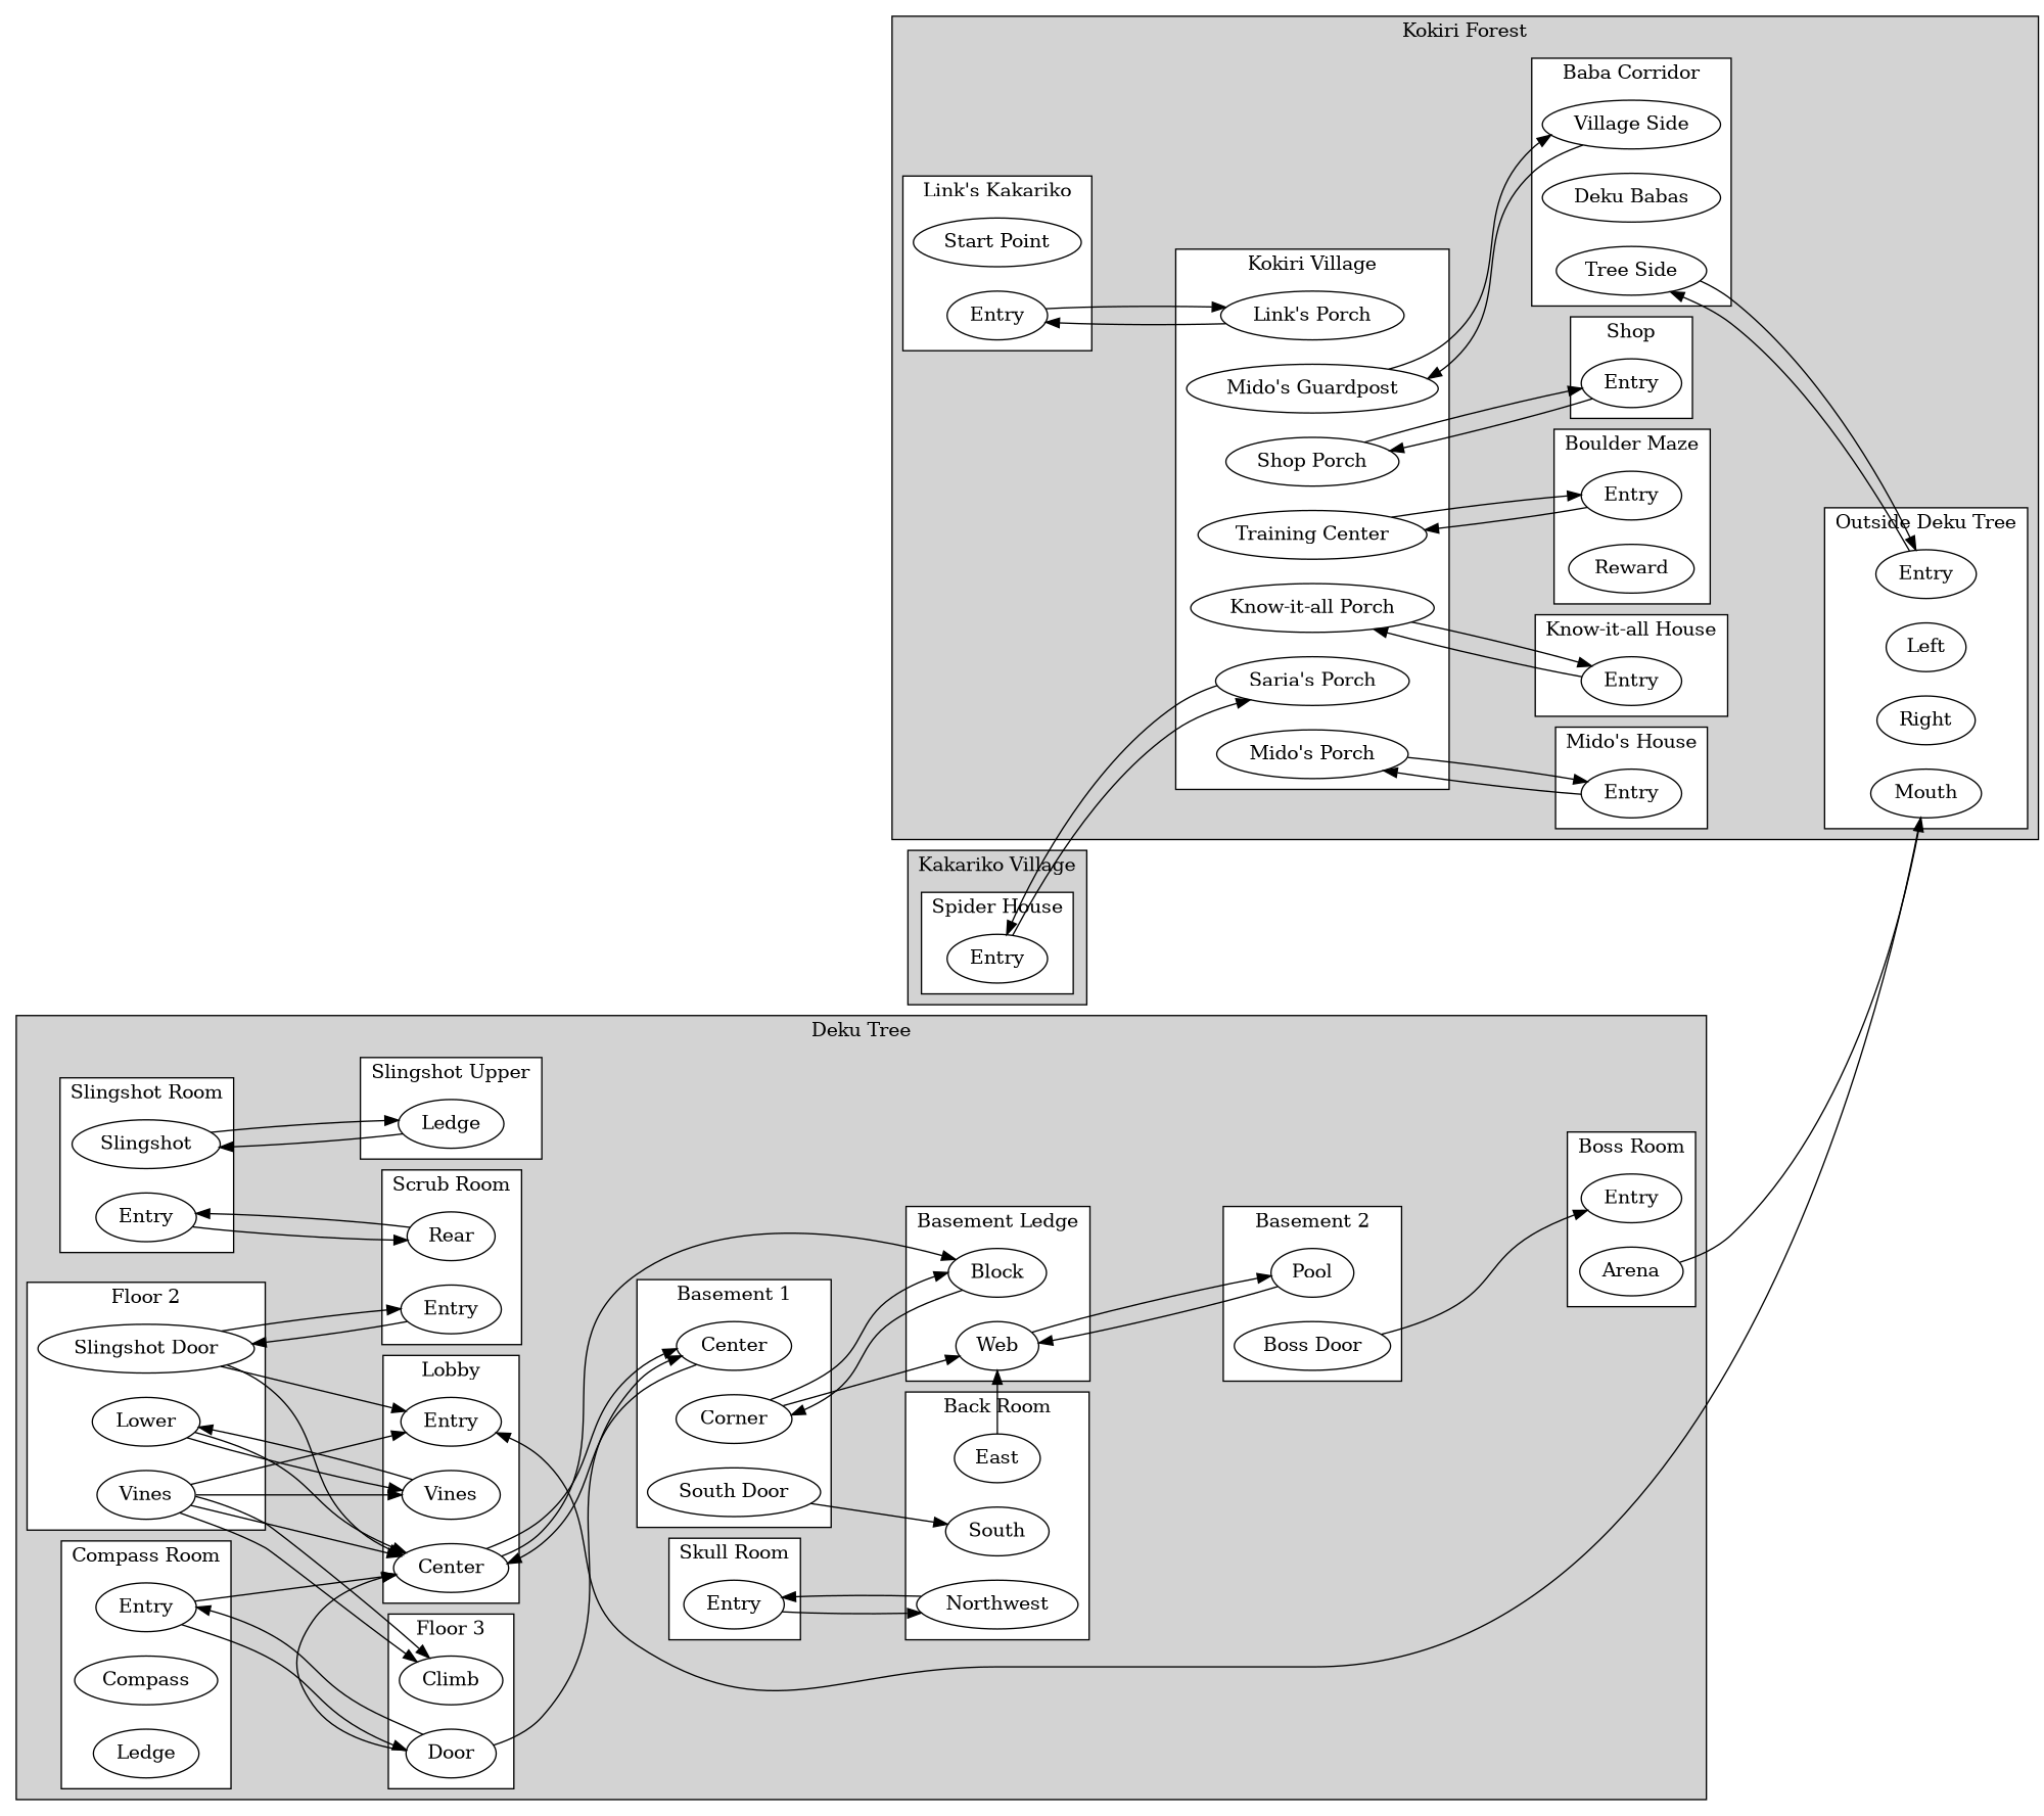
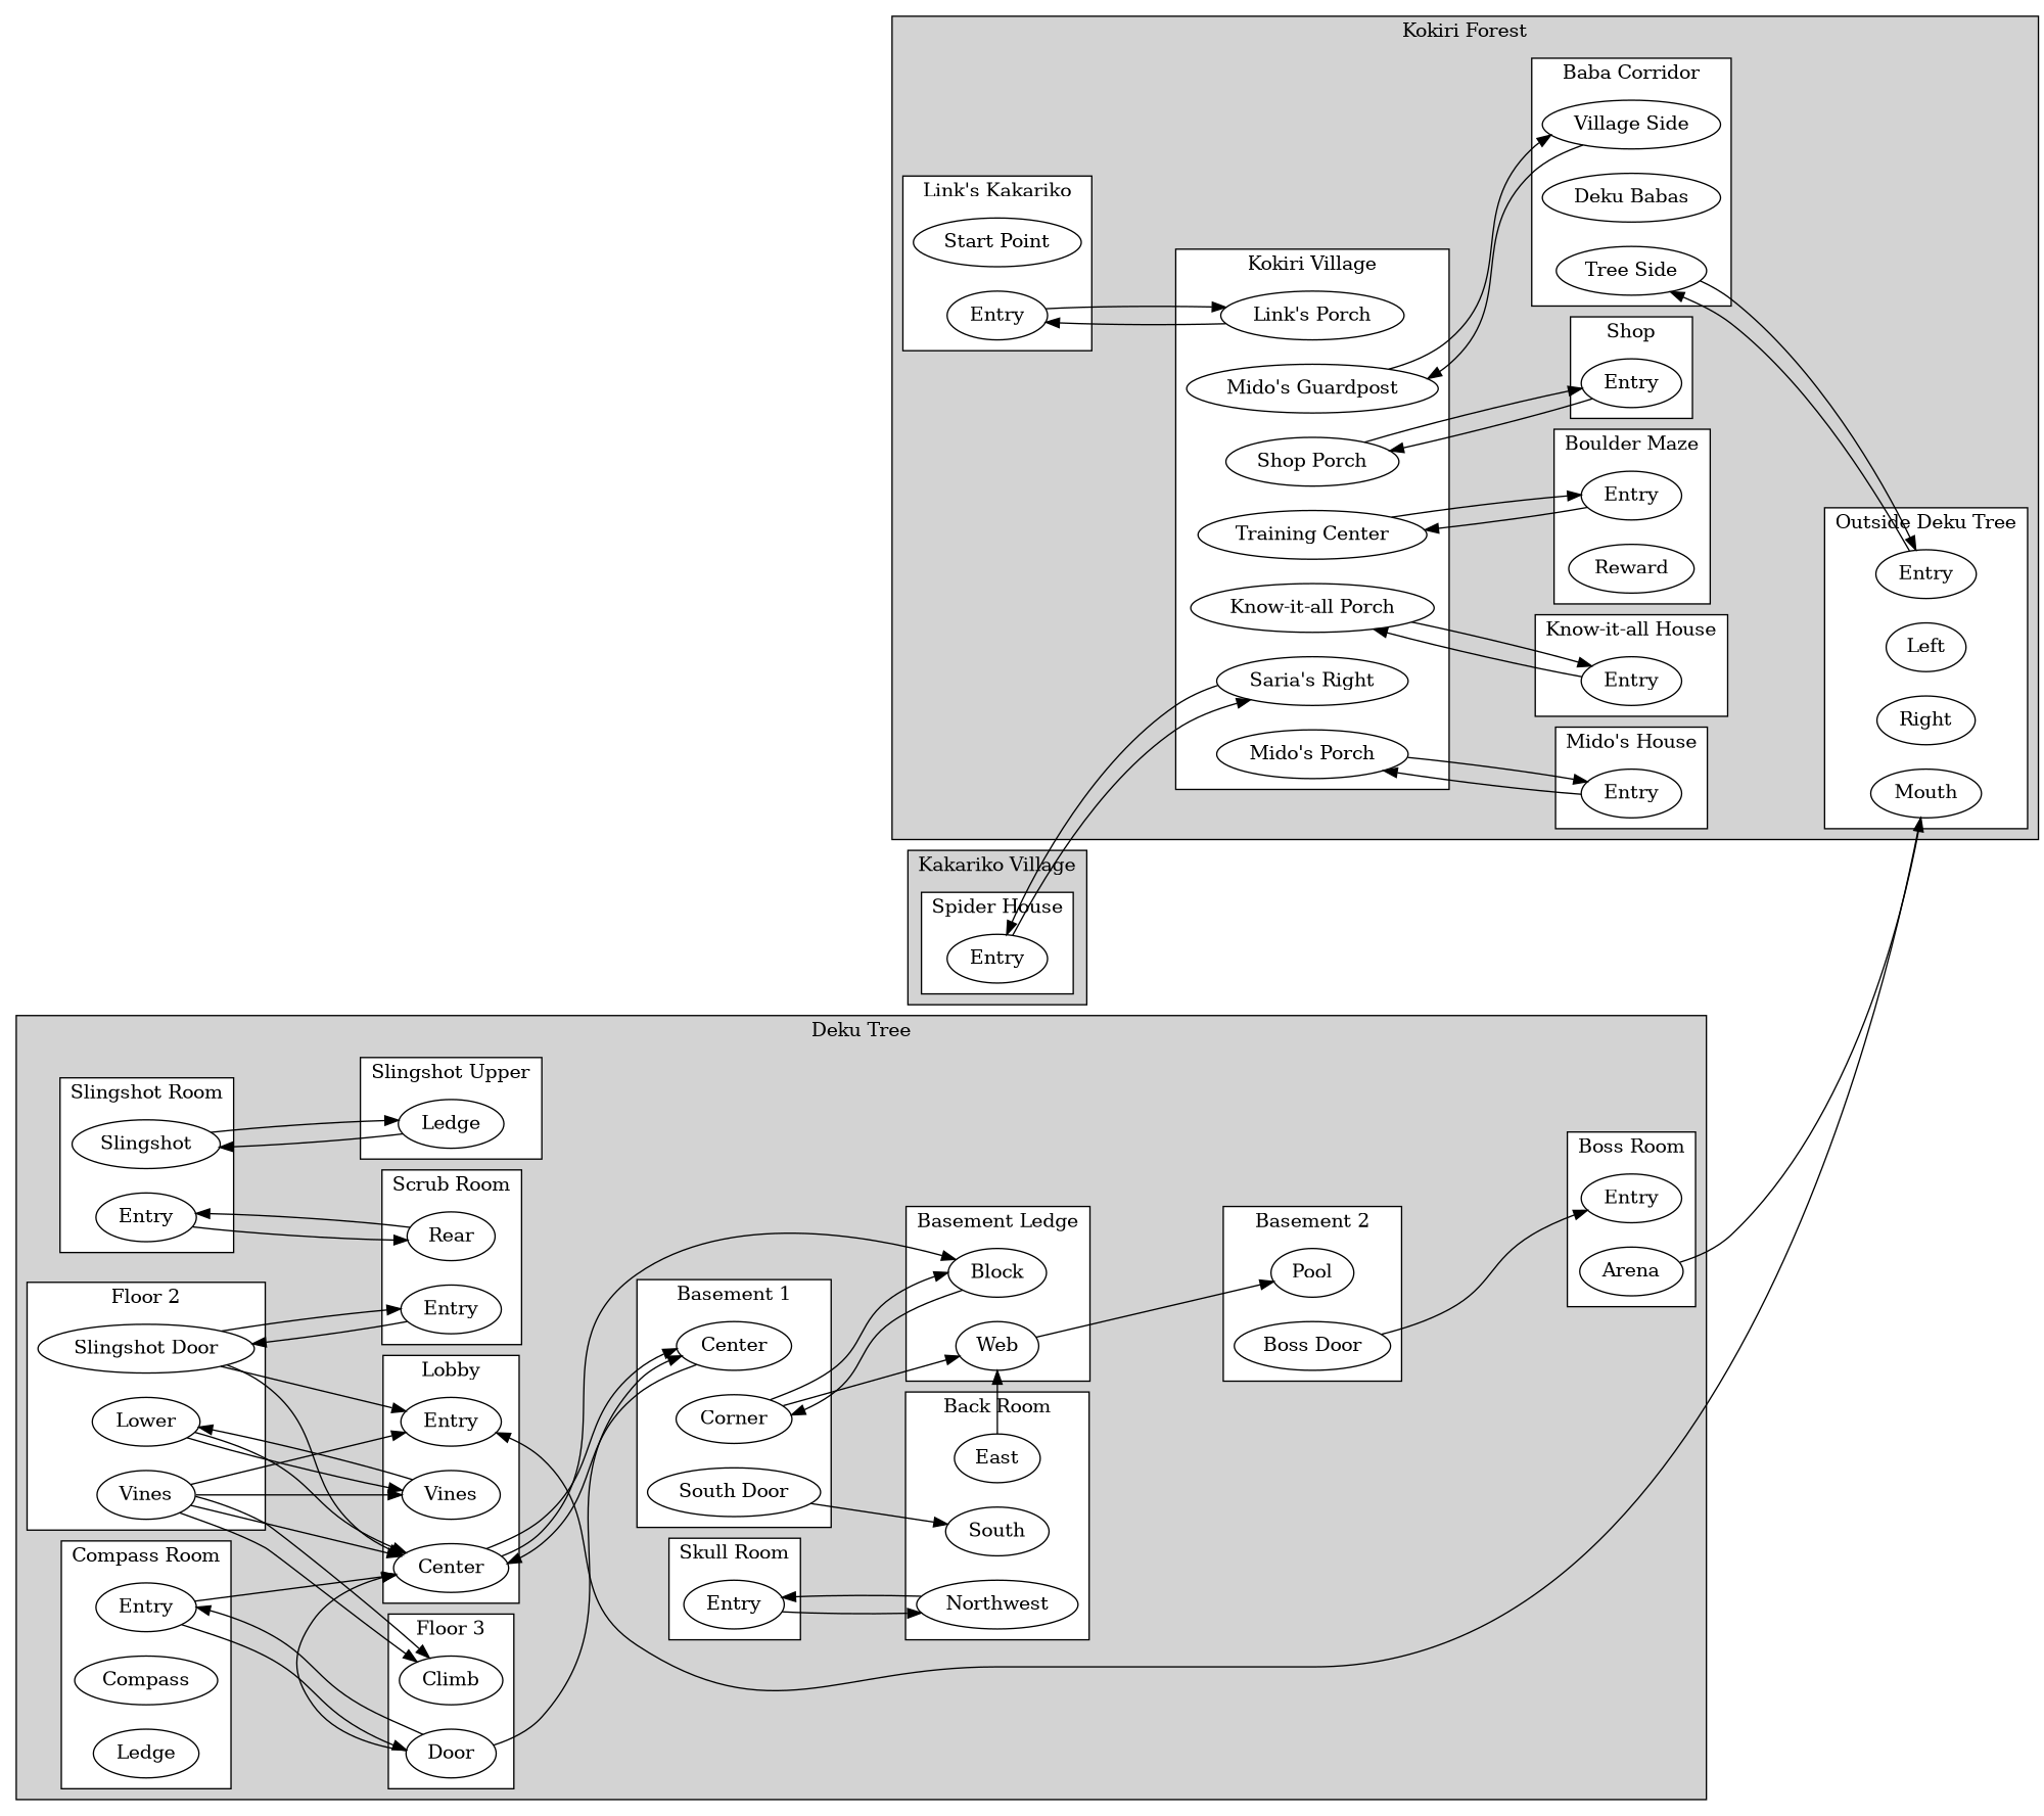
  digraph {
    rankdir=LR
    ranksep=1.0
    n1 [label=Entry]
    n2 [label=Center]
    n3 [label=Vines]
    n4 [label=Lower]
    n5 [label=Vines]
    n6 [label="Slingshot Door"]
    n7 [label=Entry]
    n8 [label=Rear]
    n9 [label=Entry]
    n10 [label=Slingshot]
    n11 [label=Ledge]
    n12 [label=Climb]
    n13 [label=Door]
    n14 [label=Entry]
    n15 [label=Compass]
    n16 [label=Ledge]
    n17 [label=Center]
    n18 [label=Corner]
    n19 [label="South Door"]
    n20 [label=South]
    n21 [label=Northwest]
    n22 [label=East]
    n23 [label=Entry]
    n24 [label=Block]
    n25 [label=Web]
    n26 [label=Pool]
    n27 [label="Boss Door"]
    n28 [label=Entry]
    n29 [label=Arena]
    n30 [label="Start Point"]
    n31 [label=Entry]
    n32 [label="Link's Porch"]
    n33 [label="Mido's Porch"]
    n34 [label="Know-it-all Porch"]
    n35 [label="Training Center"]
    n36 [label="Shop Porch"]
-   n37 [label="Saria's Porch"]
+   n37 [label="Saria's Right"]
    n38 [label="Mido's Guardpost"]
    n39 [label=Entry]
    n40 [label=Reward]
    n41 [label="Village Side"]
    n42 [label="Deku Babas"]
    n43 [label="Tree Side"]
    n44 [label=Entry]
    n45 [label=Left]
    n46 [label=Right]
    n47 [label=Mouth]
    n48 [label=Entry]
    n49 [label=Entry]
    n50 [label=Entry]
    n51 [label=Entry]
    subgraph cluster_1 {
      bgcolor=lightgrey
      label="Deku Tree"
      subgraph cluster_2 {
        bgcolor=white
        label=Lobby
        n1
        n2
        n3
      }
      subgraph cluster_3 {
        bgcolor=white
        label="Floor 2"
        n4
        n5
        n6
      }
      subgraph cluster_4 {
        bgcolor=white
        label="Scrub Room"
        n7
        n8
      }
      subgraph cluster_5 {
        bgcolor=white
        label="Slingshot Room"
        n9
        n10
      }
      subgraph cluster_6 {
        bgcolor=white
        label="Slingshot Upper"
        n11
      }
      subgraph cluster_7 {
        bgcolor=white
        label="Floor 3"
        n12
        n13
      }
      subgraph cluster_8 {
        bgcolor=white
        label="Compass Room"
        n14
        n15
        n16
      }
      subgraph cluster_9 {
        bgcolor=white
        label="Basement 1"
        n17
        n18
        n19
      }
      subgraph cluster_10 {
        bgcolor=white
        label="Back Room"
        n20
        n21
        n22
      }
      subgraph cluster_11 {
        bgcolor=white
        label="Skull Room"
        n23
      }
      subgraph cluster_12 {
        bgcolor=white
        label="Basement Ledge"
        n24
        n25
      }
      subgraph cluster_13 {
        bgcolor=white
        label="Basement 2"
        n26
        n27
      }
      subgraph cluster_14 {
        bgcolor=white
        label="Boss Room"
        n28
        n29
      }
    }
    subgraph cluster_15 {
      bgcolor=lightgrey
      label="Kokiri Forest"
      subgraph cluster_16 {
        bgcolor=white
        label="Link's Kakariko"
        n30
        n31
      }
      subgraph cluster_17 {
        bgcolor=white
        label="Kokiri Village"
        n32
        n33
        n34
        n35
        n36
        n37
        n38
      }
      subgraph cluster_18 {
        bgcolor=white
        label="Boulder Maze"
        n39
        n40
      }
      subgraph cluster_19 {
        bgcolor=white
        label="Baba Corridor"
        n41
        n42
        n43
      }
      subgraph cluster_20 {
        bgcolor=white
        label="Outside Deku Tree"
        n44
        n45
        n46
        n47
      }
      subgraph cluster_21 {
        bgcolor=white
        label="Mido's House"
        n48
      }
      subgraph cluster_22 {
        bgcolor=white
        label="Know-it-all House"
        n49
      }
      subgraph cluster_23 {
        bgcolor=white
        label=Shop
        n50
      }
    }
    subgraph cluster_24 {
      bgcolor=lightgrey
      label="Kakariko Village"
      subgraph cluster_25 {
        bgcolor=white
        label="Spider House"
        n51
      }
    }
    n2 -> n17
    n2 -> n24
    n3 -> n4
    n4 -> n2
    n4 -> n3
    n5 -> n1
    n5 -> n2
    n5 -> n3
    n5 -> n12
    n5 -> n12
    n6 -> n1
    n6 -> n2
    n6 -> n7
    n7 -> n6
    n8 -> n9
    n9 -> n8
    n10 -> n11
    n11 -> n10
    n13 -> n2
    n13 -> n14
    n13 -> n17
    n14 -> n2
    n14 -> n13
    n17 -> n2
    n18 -> n24
    n18 -> n25
    n19 -> n20
    n21 -> n23
    n22 -> n25
    n23 -> n21
    n24 -> n18
    n25 -> n26
-   n26 -> n25
    n27 -> n28
    n29 -> n47
    n31 -> n32
    n32 -> n31
    n33 -> n48
    n34 -> n49
    n35 -> n39
    n36 -> n50
    n37 -> n51
    n38 -> n41
    n39 -> n35
    n41 -> n38
    n43 -> n44
    n44 -> n43
    n47 -> n1
    n48 -> n33
    n49 -> n34
    n50 -> n36
    n51 -> n37
  }
